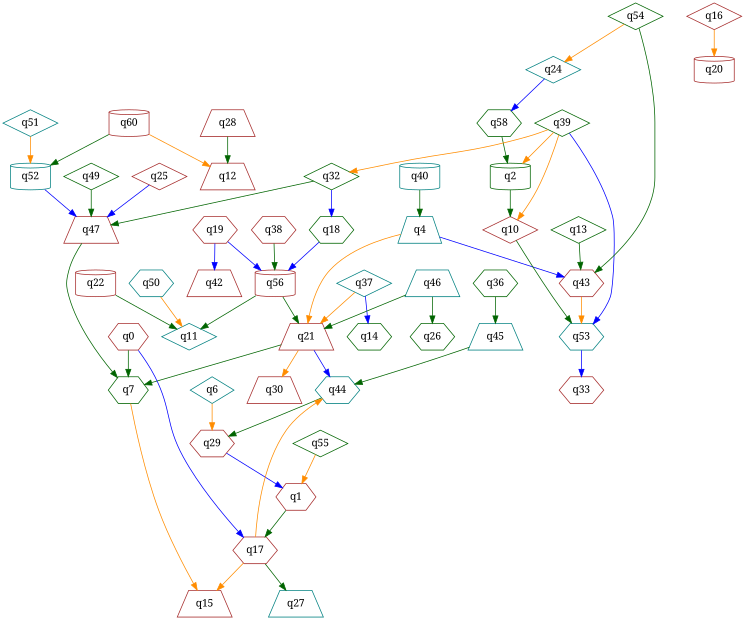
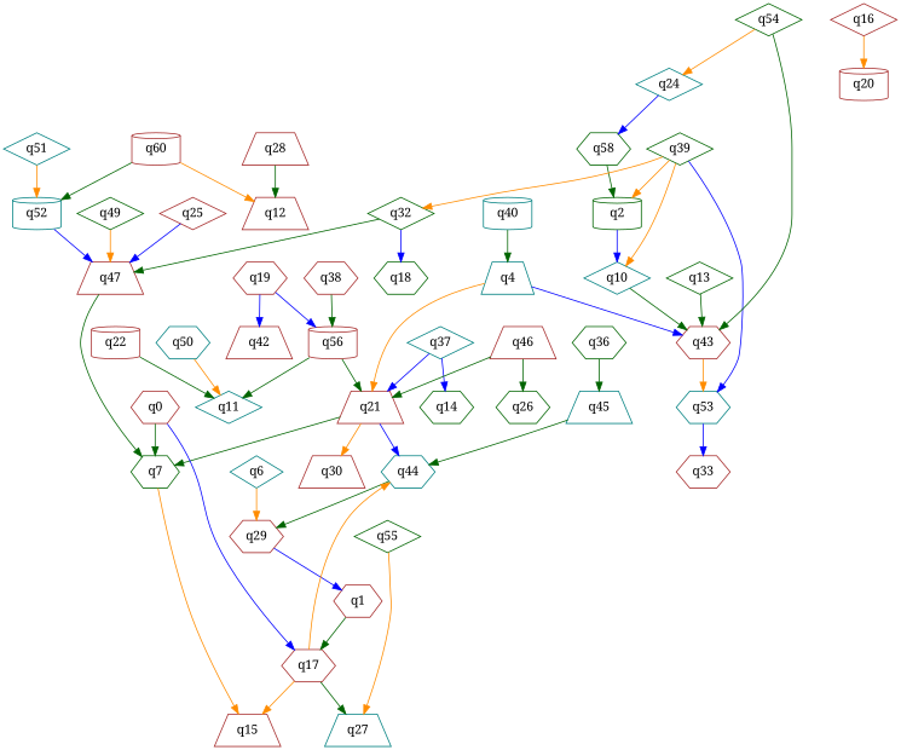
  digraph {
    fontname="Noto Serif"
    node [color=brown fontname="Noto Serif" shape=hexagon]
    edge [color=darkgreen fontname="Noto Serif"]
    q4 [color=teal initial=1 shape=trapezium]
    q21 [shape=trapezium]
    q43
    q44 [color=teal]
    q7 [color=darkgreen]
    q30 [shape=trapezium]
    q53 [color=teal]
    q45 [color=teal final=1 shape=trapezium]
    q29
    q0
    q17
    q15 [shape=trapezium]
    q27 [color=teal shape=trapezium]
    q1
    q2 [color=darkgreen shape=cylinder]
-   q10 [shape=diamond]
+   q10 [color=teal shape=diamond]
    q33
    q6 [color=teal shape=diamond]
    q13 [color=darkgreen shape=diamond]
    q16 [shape=diamond]
    q20 [shape=cylinder]
    q18 [color=darkgreen]
    q56 [shape=cylinder]
    q11 [color=teal shape=diamond]
    q19
    q42 [shape=trapezium]
    q22 [shape=cylinder]
    q24 [color=teal shape=diamond]
    q58 [color=darkgreen]
    q25 [shape=diamond]
    q47 [shape=trapezium]
    q28 [shape=trapezium]
    q12 [shape=trapezium]
    q32 [color=darkgreen shape=diamond]
    q36 [color=darkgreen]
    q37 [color=teal shape=diamond]
    q14 [color=darkgreen]
    q38
    q39 [color=darkgreen shape=diamond]
    q40 [color=teal shape=cylinder]
-   q46 [color=teal shape=trapezium]
+   q46 [shape=trapezium]
    q26 [color=darkgreen]
    q49 [color=darkgreen shape=diamond]
    q50 [color=teal]
    q51 [color=teal shape=diamond]
    q52 [color=teal shape=cylinder]
    q54 [color=darkgreen shape=diamond]
    q55 [color=darkgreen shape=diamond]
    q60 [shape=cylinder]
    q4 -> q21 [color=darkorange]
    q4 -> q43 [color=blue]
    q21 -> q44 [color=blue]
    q21 -> q7
    q21 -> q30 [color=darkorange]
    q43 -> q53 [color=darkorange]
    q44 -> q29
    q7 -> q15 [color=darkorange]
    q53 -> q33 [color=blue]
    q45 -> q44
    q29 -> q1 [color=blue]
    q0 -> q7
    q0 -> q17 [color=blue]
    q17 -> q44 [color=darkorange]
    q17 -> q15 [color=darkorange]
    q17 -> q27
    q1 -> q17
-   q2 -> q10
-   q10 -> q53
+   q2 -> q10 [color=blue]
+   q10 -> q43
    q6 -> q29 [color=darkorange]
    q13 -> q43
    q16 -> q20 [color=darkorange]
-   q18 -> q56 [color=blue]
    q56 -> q21
    q56 -> q11
    q19 -> q56 [color=blue]
    q19 -> q42 [color=blue]
    q22 -> q11
    q24 -> q58 [color=blue]
    q58 -> q2
    q25 -> q47 [color=blue]
    q47 -> q7
    q28 -> q12
    q32 -> q18 [color=blue]
    q32 -> q47
    q36 -> q45
-   q37 -> q21 [color=darkorange]
+   q37 -> q21 [color=blue]
    q37 -> q14 [color=blue]
    q38 -> q56
    q39 -> q53 [color=blue]
    q39 -> q2 [color=darkorange]
    q39 -> q10 [color=darkorange]
    q39 -> q32 [color=darkorange]
    q40 -> q4
    q46 -> q21
    q46 -> q26
-   q49 -> q47
+   q49 -> q47 [color=darkorange]
    q50 -> q11 [color=darkorange]
    q51 -> q52 [color=darkorange]
    q52 -> q47 [color=blue]
    q54 -> q43
    q54 -> q24 [color=darkorange]
-   q55 -> q1 [color=darkorange]
+   q55 -> q27 [color=darkorange]
    q60 -> q12 [color=darkorange]
    q60 -> q52
  }
